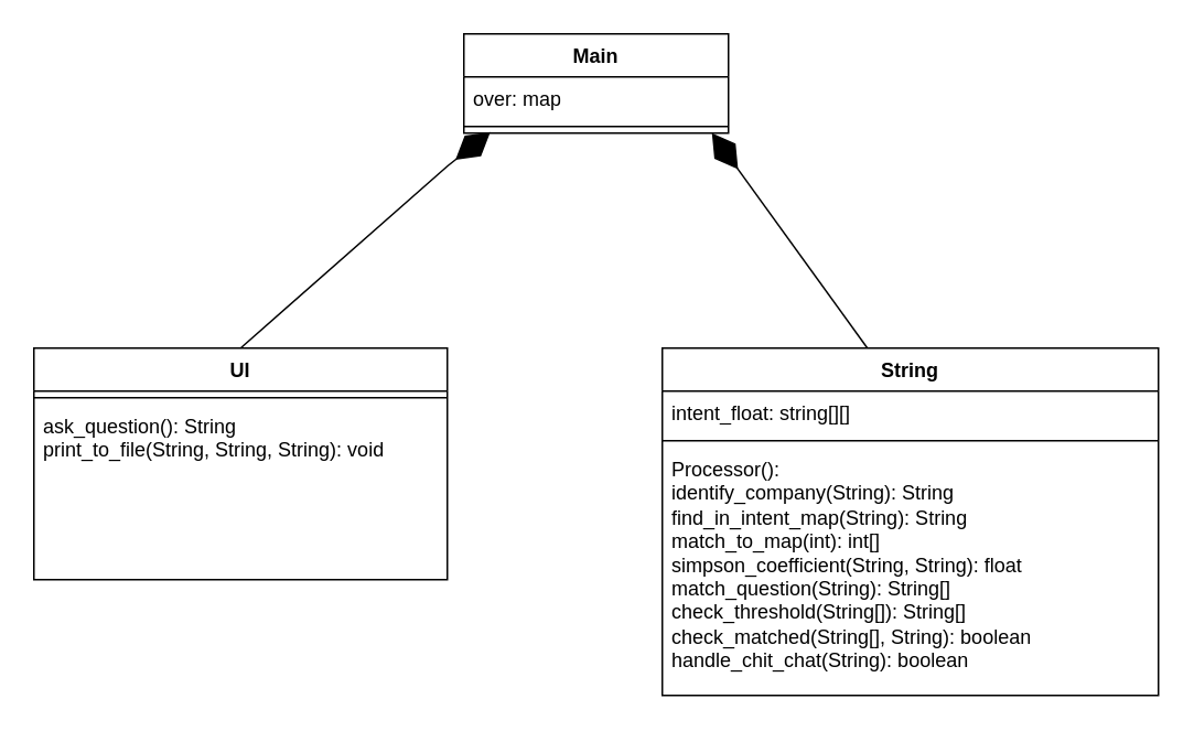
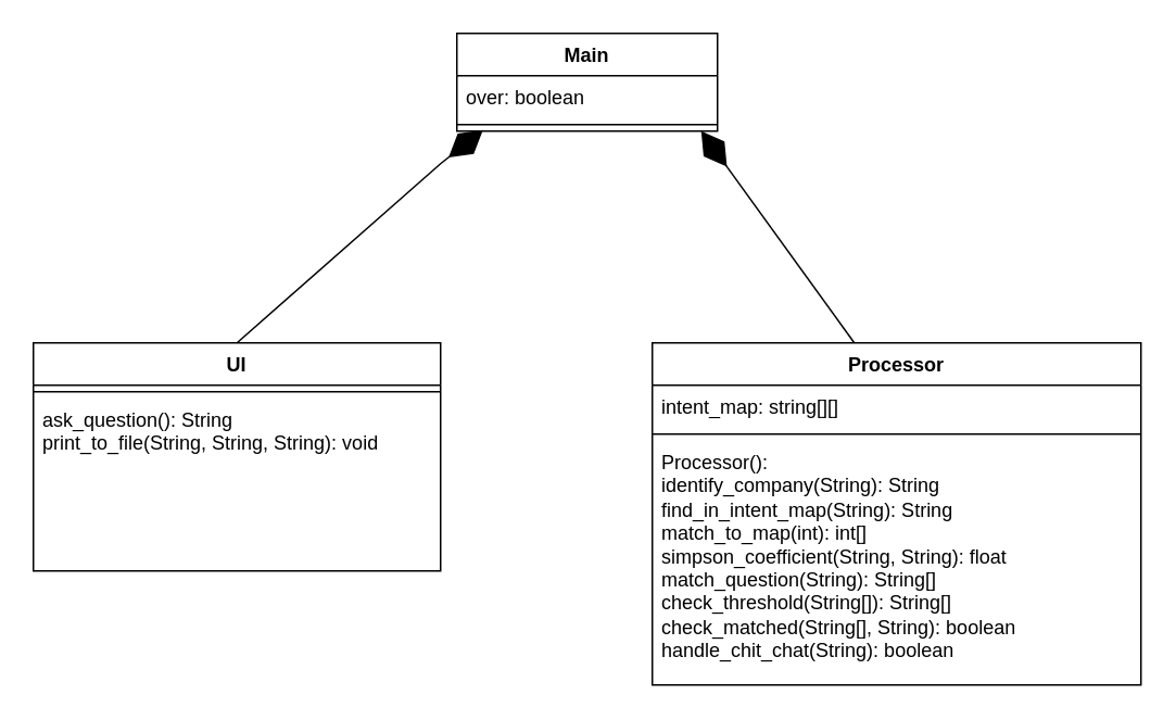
  <mxCell id="0" />
  <mxCell id="1" parent="0" />
  <mxCell id="2" value="UI" style="swimlane;fontStyle=1;align=center;verticalAlign=top;childLayout=stackLayout;horizontal=1;startSize=26;horizontalStack=0;resizeParent=1;resizeParentMax=0;resizeLast=0;collapsible=1;marginBottom=0;whiteSpace=wrap;html=1;" vertex="1" parent="1"><mxGeometry x="20" y="210" width="250" height="140" as="geometry" /></mxCell>
  <mxCell id="3" value="" style="line;strokeWidth=1;fillColor=none;align=left;verticalAlign=middle;spacingTop=-1;spacingLeft=3;spacingRight=3;rotatable=0;labelPosition=right;points=[];portConstraint=eastwest;strokeColor=inherit;" vertex="1" parent="2"><mxGeometry y="26" width="250" height="8" as="geometry" /></mxCell>
  <mxCell id="4" value="ask_question(): String&lt;div&gt;print_to_file(String, String, String): void&lt;/div&gt;" style="text;strokeColor=none;fillColor=none;align=left;verticalAlign=top;spacingLeft=4;spacingRight=4;overflow=hidden;rotatable=0;points=[[0,0.5],[1,0.5]];portConstraint=eastwest;whiteSpace=wrap;html=1;" vertex="1" parent="2"><mxGeometry y="34" width="250" height="106" as="geometry" /></mxCell>
  <mxCell id="5" value="Main" style="swimlane;fontStyle=1;align=center;verticalAlign=top;childLayout=stackLayout;horizontal=1;startSize=26;horizontalStack=0;resizeParent=1;resizeParentMax=0;resizeLast=0;collapsible=1;marginBottom=0;whiteSpace=wrap;html=1;" vertex="1" parent="1"><mxGeometry x="280" y="20" width="160" height="60" as="geometry" /></mxCell>
- <mxCell id="6" value="over: map" style="text;strokeColor=none;fillColor=none;align=left;verticalAlign=top;spacingLeft=4;spacingRight=4;overflow=hidden;rotatable=0;points=[[0,0.5],[1,0.5]];portConstraint=eastwest;whiteSpace=wrap;html=1;" vertex="1" parent="5"><mxGeometry y="26" width="160" height="26" as="geometry" /></mxCell>
+ <mxCell id="6" value="over: boolean" style="text;strokeColor=none;fillColor=none;align=left;verticalAlign=top;spacingLeft=4;spacingRight=4;overflow=hidden;rotatable=0;points=[[0,0.5],[1,0.5]];portConstraint=eastwest;whiteSpace=wrap;html=1;" vertex="1" parent="5"><mxGeometry y="26" width="160" height="26" as="geometry" /></mxCell>
  <mxCell id="7" value="" style="line;strokeWidth=1;fillColor=none;align=left;verticalAlign=middle;spacingTop=-1;spacingLeft=3;spacingRight=3;rotatable=0;labelPosition=right;points=[];portConstraint=eastwest;strokeColor=inherit;" vertex="1" parent="5"><mxGeometry y="52" width="160" height="8" as="geometry" /></mxCell>
  <mxCell id="8" value="" style="endArrow=diamondThin;endFill=1;endSize=24;html=1;rounded=0;exitX=0.5;exitY=0;exitDx=0;exitDy=0;entryX=0.1;entryY=0.917;entryDx=0;entryDy=0;entryPerimeter=0;" edge="1" parent="1" source="2" target="7"><mxGeometry width="160" relative="1" as="geometry"><mxPoint x="60" y="130" as="sourcePoint" /><mxPoint x="260" y="100" as="targetPoint" /><Array as="points"><mxPoint x="270" y="100" /></Array></mxGeometry></mxCell>
  <mxCell id="9" value="" style="endArrow=diamondThin;endFill=1;endSize=24;html=1;rounded=0;" edge="1" parent="1"><mxGeometry width="160" relative="1" as="geometry"><mxPoint x="524" y="210" as="sourcePoint" /><mxPoint x="430" y="80" as="targetPoint" /></mxGeometry></mxCell>
- <mxCell id="10" value="String" style="swimlane;fontStyle=1;align=center;verticalAlign=top;childLayout=stackLayout;horizontal=1;startSize=26;horizontalStack=0;resizeParent=1;resizeParentMax=0;resizeLast=0;collapsible=1;marginBottom=0;whiteSpace=wrap;html=1;" vertex="1" parent="1"><mxGeometry x="400" y="210" width="300" height="210" as="geometry" /></mxCell>
- <mxCell id="11" value="intent_float: string[][]" style="text;strokeColor=none;fillColor=none;align=left;verticalAlign=top;spacingLeft=4;spacingRight=4;overflow=hidden;rotatable=0;points=[[0,0.5],[1,0.5]];portConstraint=eastwest;whiteSpace=wrap;html=1;" vertex="1" parent="10"><mxGeometry y="26" width="300" height="26" as="geometry" /></mxCell>
+ <mxCell id="10" value="Processor" style="swimlane;fontStyle=1;align=center;verticalAlign=top;childLayout=stackLayout;horizontal=1;startSize=26;horizontalStack=0;resizeParent=1;resizeParentMax=0;resizeLast=0;collapsible=1;marginBottom=0;whiteSpace=wrap;html=1;" vertex="1" parent="1"><mxGeometry x="400" y="210" width="300" height="210" as="geometry" /></mxCell>
+ <mxCell id="11" value="intent_map: string[][]" style="text;strokeColor=none;fillColor=none;align=left;verticalAlign=top;spacingLeft=4;spacingRight=4;overflow=hidden;rotatable=0;points=[[0,0.5],[1,0.5]];portConstraint=eastwest;whiteSpace=wrap;html=1;" vertex="1" parent="10"><mxGeometry y="26" width="300" height="26" as="geometry" /></mxCell>
  <mxCell id="12" value="" style="line;strokeWidth=1;fillColor=none;align=left;verticalAlign=middle;spacingTop=-1;spacingLeft=3;spacingRight=3;rotatable=0;labelPosition=right;points=[];portConstraint=eastwest;strokeColor=inherit;" vertex="1" parent="10"><mxGeometry y="52" width="300" height="8" as="geometry" /></mxCell>
  <mxCell id="13" value="&lt;div&gt;Processor():&lt;/div&gt;identify_company(String): String&lt;div&gt;find_in_intent_map(String): String&lt;br&gt;&lt;div&gt;&lt;span style=&quot;background-color: initial;&quot;&gt;match_to_map(int): int[]&lt;/span&gt;&lt;br&gt;&lt;/div&gt;&lt;/div&gt;&lt;div&gt;&lt;span style=&quot;background-color: initial;&quot;&gt;simpson_coefficient(String, String): float&lt;br&gt;&lt;/span&gt;&lt;/div&gt;&lt;div&gt;&lt;span style=&quot;background-color: initial;&quot;&gt;match_question(String): String[]&lt;/span&gt;&lt;/div&gt;&lt;div&gt;&lt;span style=&quot;background-color: initial;&quot;&gt;check_threshold(String[]): String[]&lt;/span&gt;&lt;/div&gt;&lt;div&gt;&lt;span style=&quot;background-color: initial;&quot;&gt;check_matched(String[], String): boolean&lt;/span&gt;&lt;/div&gt;&lt;div&gt;&lt;span style=&quot;background-color: initial;&quot;&gt;handle_chit_chat(String): boolean&lt;/span&gt;&lt;/div&gt;" style="text;strokeColor=none;fillColor=none;align=left;verticalAlign=top;spacingLeft=4;spacingRight=4;overflow=hidden;rotatable=0;points=[[0,0.5],[1,0.5]];portConstraint=eastwest;whiteSpace=wrap;html=1;" vertex="1" parent="10"><mxGeometry y="60" width="300" height="150" as="geometry" /></mxCell>
